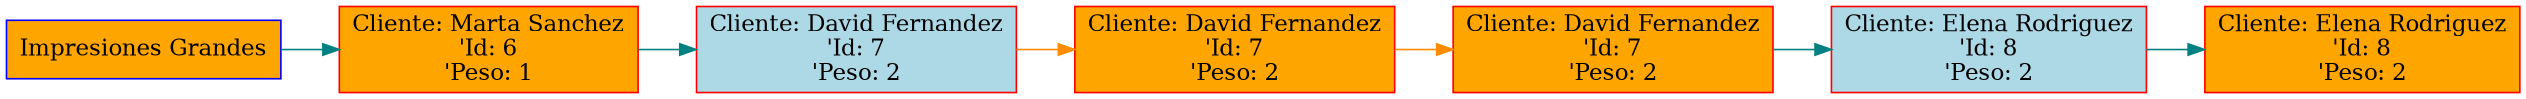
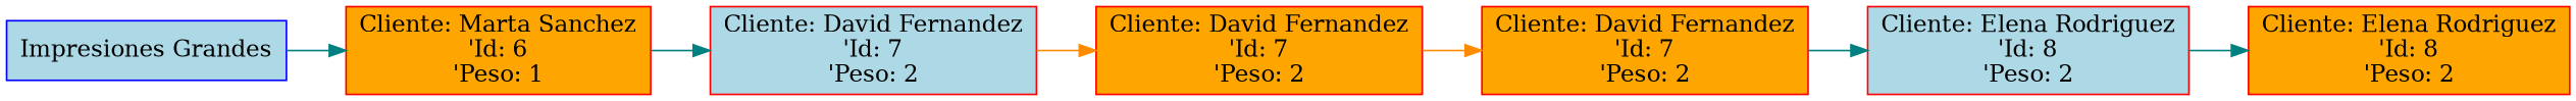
  digraph {
    rankdir=LR
    node [color=red shape=rectangle style=filled fillcolor=orange]
    edge [dir=forward color=teal]
-   n1 [color=blue label="Impresiones Grandes"]
+   n1 [color=blue label="Impresiones Grandes" fillcolor=lightblue]
    n2 [label="Cliente: Marta Sanchez\n'Id: 6\n'Peso: 1"]
    n3 [label="Cliente: David Fernandez\n'Id: 7\n'Peso: 2" fillcolor=lightblue]
    n4 [label="Cliente: David Fernandez\n'Id: 7\n'Peso: 2"]
    n5 [label="Cliente: David Fernandez\n'Id: 7\n'Peso: 2"]
    n6 [label="Cliente: Elena Rodriguez\n'Id: 8\n'Peso: 2" fillcolor=lightblue]
    n7 [label="Cliente: Elena Rodriguez\n'Id: 8\n'Peso: 2"]
    n1 -> n2
    n2 -> n3
    n3 -> n4 [color=darkorange]
    n4 -> n5 [color=darkorange]
    n5 -> n6
    n6 -> n7
  }
